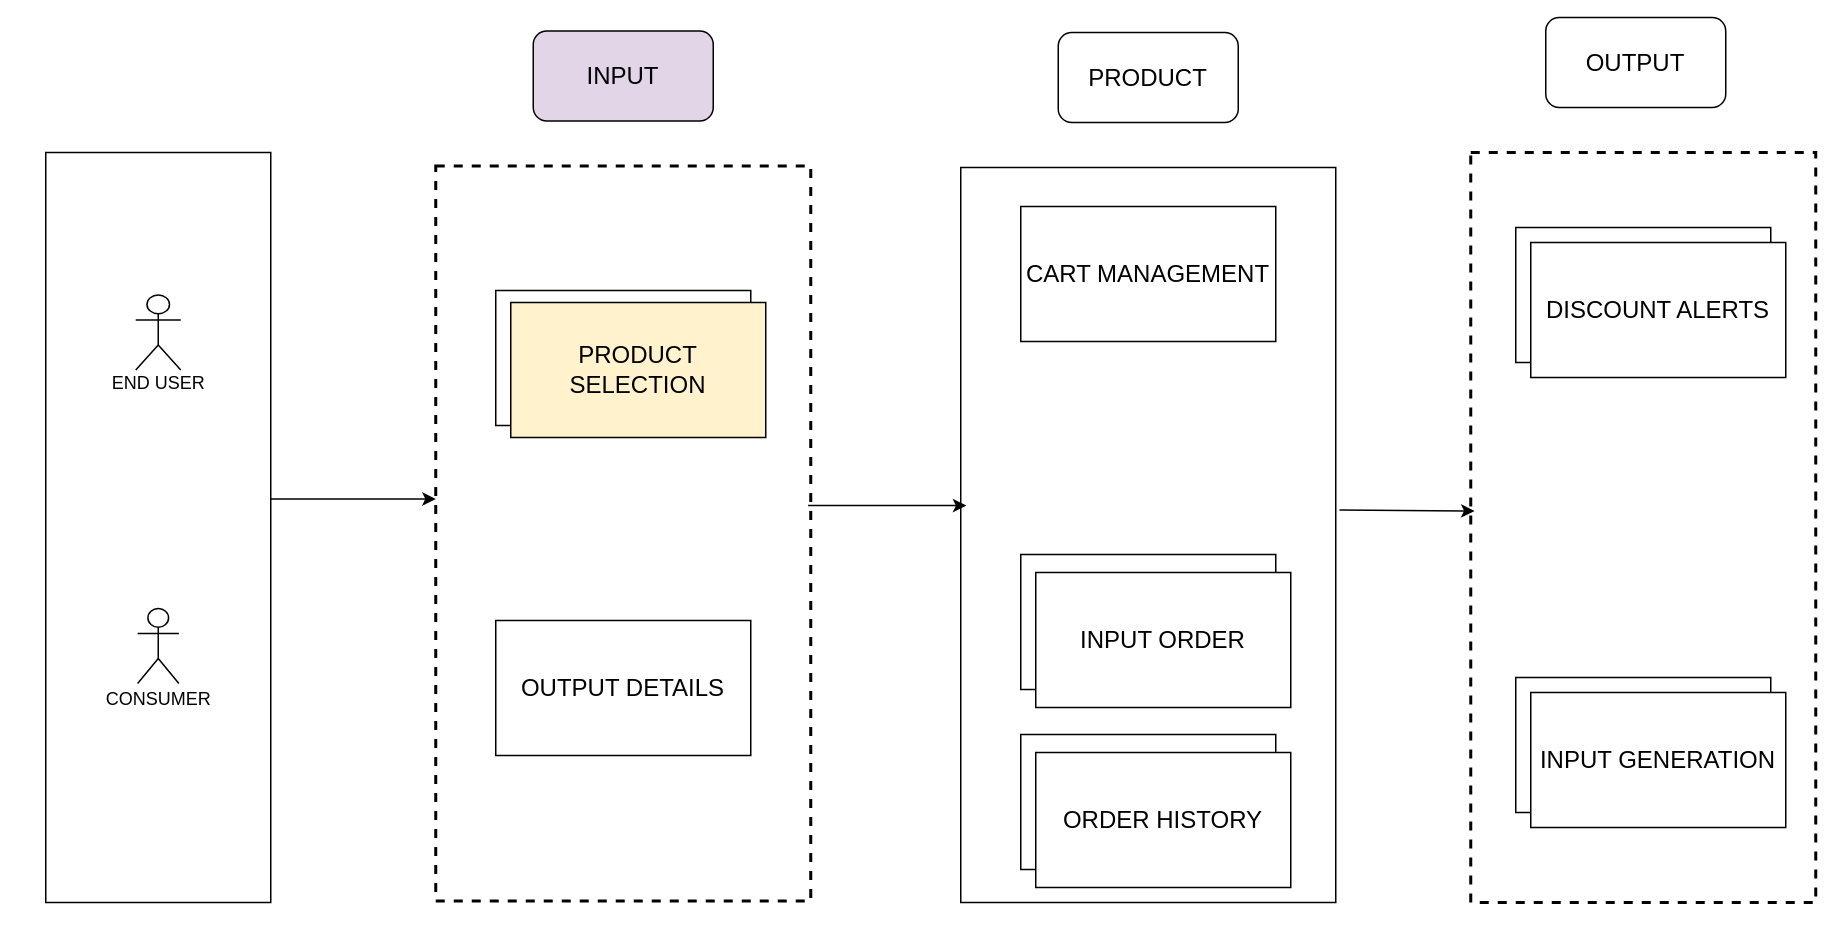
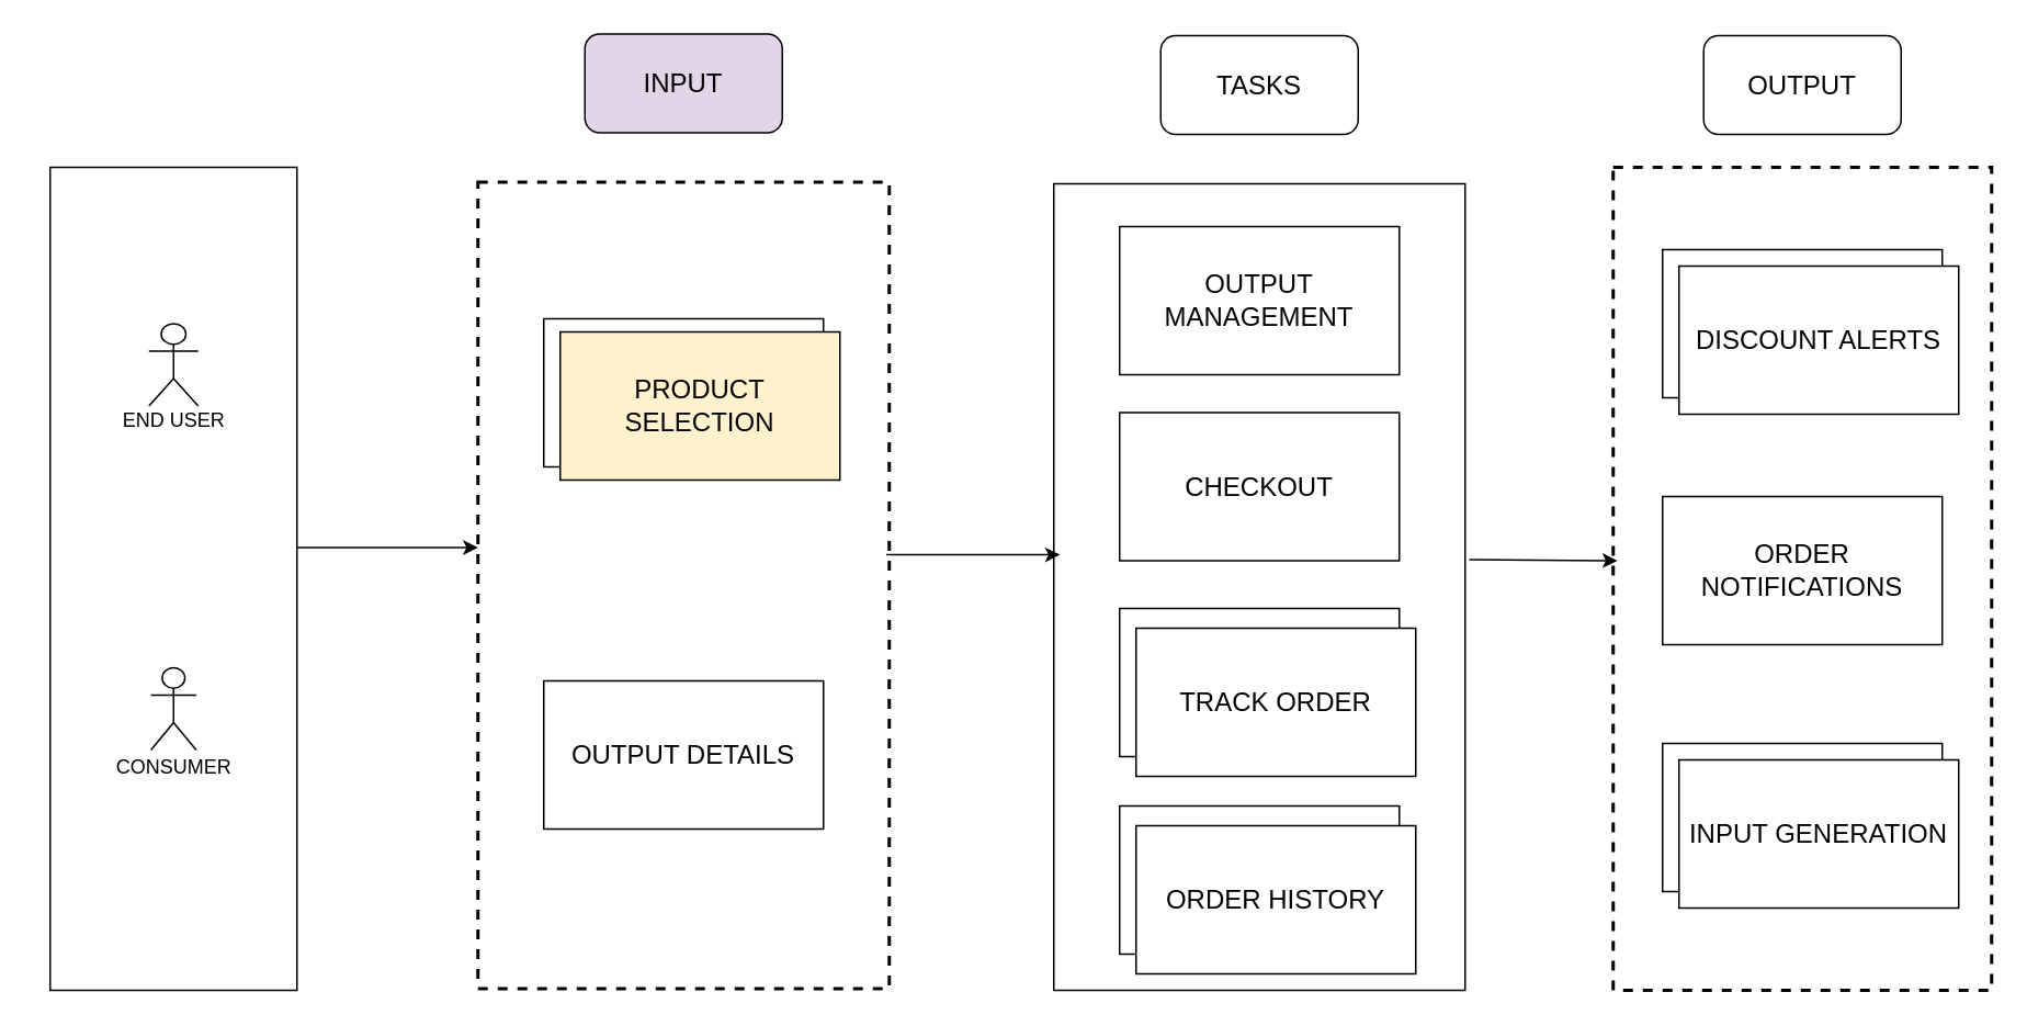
  <mxCell id="0" />
  <mxCell id="1" parent="0" />
  <mxCell id="2" value="" style="group;movable=1;resizable=1;rotatable=1;deletable=1;editable=1;locked=0;connectable=1;" parent="1" vertex="1" connectable="0"><mxGeometry x="20" y="21" width="170" height="580" as="geometry" /></mxCell>
  <mxCell id="3" value="" style="rounded=0;whiteSpace=wrap;html=1;movable=1;resizable=1;rotatable=1;deletable=1;editable=1;locked=0;connectable=1;" parent="2" vertex="1"><mxGeometry x="10" y="80" width="150" height="500" as="geometry" /></mxCell>
  <mxCell id="4" value="END USER" style="text;html=1;align=center;verticalAlign=middle;resizable=1;points=[];autosize=1;strokeColor=none;fillColor=none;movable=1;rotatable=1;deletable=1;editable=1;locked=0;connectable=1;" parent="2" vertex="1"><mxGeometry x="40" y="219" width="90" height="30" as="geometry" /></mxCell>
  <mxCell id="5" value="CONSUMER" style="text;html=1;align=center;verticalAlign=middle;resizable=1;points=[];autosize=1;strokeColor=none;fillColor=none;movable=1;rotatable=1;deletable=1;editable=1;locked=0;connectable=1;" parent="2" vertex="1"><mxGeometry x="40" y="430" width="90" height="30" as="geometry" /></mxCell>
  <mxCell id="6" value="" style="shape=umlActor;verticalLabelPosition=bottom;verticalAlign=top;html=1;outlineConnect=0;" parent="2" vertex="1"><mxGeometry x="71.25" y="384" width="27.5" height="50" as="geometry" /></mxCell>
  <mxCell id="7" value="" style="shape=umlActor;verticalLabelPosition=bottom;verticalAlign=top;html=1;outlineConnect=0;" parent="2" vertex="1"><mxGeometry x="70" y="175" width="30" height="50" as="geometry" /></mxCell>
  <mxCell id="8" value="" style="group;fontSize=16;" parent="1" vertex="1" connectable="0"><mxGeometry x="290" y="20" width="250" height="580" as="geometry" /></mxCell>
  <mxCell id="9" value="INPUT" style="rounded=1;whiteSpace=wrap;html=1;fontSize=16;fillColor=#e1d5e7;" parent="8" vertex="1"><mxGeometry x="65" width="120" height="60" as="geometry" /></mxCell>
  <mxCell id="10" value="" style="html=1;dashed=1;whiteSpace=wrap;strokeWidth=2;fontSize=16;" parent="8" vertex="1"><mxGeometry y="90" width="250" height="490" as="geometry" /></mxCell>
  <mxCell id="11" value="" style="rounded=0;whiteSpace=wrap;html=1;fontSize=16;" parent="8" vertex="1"><mxGeometry x="40" y="173" width="170" height="90" as="geometry" /></mxCell>
  <mxCell id="12" value="OUTPUT DETAILS" style="rounded=0;whiteSpace=wrap;html=1;fontSize=16;" parent="8" vertex="1"><mxGeometry x="40" y="393" width="170" height="90" as="geometry" /></mxCell>
  <mxCell id="13" value="PRODUCT SELECTION" style="rounded=0;whiteSpace=wrap;html=1;fontSize=16;fillColor=#fff2cc;" vertex="1" parent="8"><mxGeometry x="50" y="181" width="170" height="90" as="geometry" /></mxCell>
  <mxCell id="14" value="" style="group;fontSize=16;" parent="1" vertex="1" connectable="0"><mxGeometry x="640" y="21" width="250" height="580" as="geometry" /></mxCell>
- <mxCell id="15" value="PRODUCT" style="rounded=1;whiteSpace=wrap;html=1;fontSize=16;" parent="14" vertex="1"><mxGeometry x="65" width="120" height="60" as="geometry" /></mxCell>
+ <mxCell id="15" value="TASKS" style="rounded=1;whiteSpace=wrap;html=1;fontSize=16;" parent="14" vertex="1"><mxGeometry x="65" width="120" height="60" as="geometry" /></mxCell>
  <mxCell id="16" value="" style="html=1;whiteSpace=wrap;strokeWidth=1;fontSize=16;" parent="14" vertex="1"><mxGeometry y="90" width="250" height="490" as="geometry" /></mxCell>
- <mxCell id="17" value="CART MANAGEMENT" style="rounded=0;whiteSpace=wrap;html=1;fontSize=16;" parent="14" vertex="1"><mxGeometry x="40" y="116" width="170" height="90" as="geometry" /></mxCell>
+ <mxCell id="17" value="OUTPUT MANAGEMENT" style="rounded=0;whiteSpace=wrap;html=1;fontSize=16;" parent="14" vertex="1"><mxGeometry x="40" y="116" width="170" height="90" as="geometry" /></mxCell>
+ <mxCell id="18" value="CHECKOUT" style="rounded=0;whiteSpace=wrap;html=1;fontSize=16;" parent="14" vertex="1"><mxGeometry x="40" y="229" width="170" height="90" as="geometry" /></mxCell>
  <mxCell id="19" value="" style="rounded=0;whiteSpace=wrap;html=1;fontSize=16;" parent="14" vertex="1"><mxGeometry x="40" y="468" width="170" height="90" as="geometry" /></mxCell>
  <mxCell id="20" value="" style="rounded=0;whiteSpace=wrap;html=1;fontSize=16;" parent="14" vertex="1"><mxGeometry x="40" y="348" width="170" height="90" as="geometry" /></mxCell>
- <mxCell id="21" value="INPUT ORDER" style="rounded=0;whiteSpace=wrap;html=1;fontSize=16;" vertex="1" parent="14"><mxGeometry x="50" y="360" width="170" height="90" as="geometry" /></mxCell>
+ <mxCell id="21" value="TRACK ORDER" style="rounded=0;whiteSpace=wrap;html=1;fontSize=16;" vertex="1" parent="14"><mxGeometry x="50" y="360" width="170" height="90" as="geometry" /></mxCell>
  <mxCell id="22" value="ORDER HISTORY" style="rounded=0;whiteSpace=wrap;html=1;fontSize=16;" vertex="1" parent="14"><mxGeometry x="50" y="480" width="170" height="90" as="geometry" /></mxCell>
  <mxCell id="23" value="" style="rounded=0;whiteSpace=wrap;html=1;dashed=1;strokeWidth=2;fontSize=16;" parent="1" vertex="1"><mxGeometry x="980" y="101" width="230" height="500" as="geometry" /></mxCell>
- <mxCell id="24" value="OUTPUT" style="rounded=1;whiteSpace=wrap;html=1;fontSize=16;" parent="1" vertex="1"><mxGeometry x="1030" y="11" width="120" height="60" as="geometry" /></mxCell>
+ <mxCell id="24" value="OUTPUT" style="rounded=1;whiteSpace=wrap;html=1;fontSize=16;" parent="1" vertex="1"><mxGeometry x="1035" y="21" width="120" height="60" as="geometry" /></mxCell>
  <mxCell id="25" value="" style="rounded=0;whiteSpace=wrap;html=1;fontSize=16;" parent="1" vertex="1"><mxGeometry x="1010" y="151" width="170" height="90" as="geometry" /></mxCell>
+ <mxCell id="26" value="ORDER NOTIFICATIONS" style="rounded=0;whiteSpace=wrap;html=1;fontSize=16;" parent="1" vertex="1"><mxGeometry x="1010" y="301" width="170" height="90" as="geometry" /></mxCell>
  <mxCell id="27" value="" style="rounded=0;whiteSpace=wrap;html=1;fontSize=16;" parent="1" vertex="1"><mxGeometry x="1010" y="451" width="170" height="90" as="geometry" /></mxCell>
  <mxCell id="28" value="" style="endArrow=classic;html=1;rounded=0;exitX=0.998;exitY=0.462;exitDx=0;exitDy=0;exitPerimeter=0;entryX=0;entryY=0.453;entryDx=0;entryDy=0;entryPerimeter=0;" parent="1" source="3" target="10" edge="1"><mxGeometry width="50" height="50" relative="1" as="geometry"><mxPoint x="170" y="601" as="sourcePoint" /><mxPoint x="220" y="551" as="targetPoint" /></mxGeometry></mxCell>
  <mxCell id="29" value="" style="endArrow=classic;html=1;rounded=0;exitX=0.993;exitY=0.462;exitDx=0;exitDy=0;exitPerimeter=0;entryX=0.015;entryY=0.46;entryDx=0;entryDy=0;entryPerimeter=0;fontSize=16;" parent="1" source="10" target="16" edge="1"><mxGeometry width="50" height="50" relative="1" as="geometry"><mxPoint x="590" y="541" as="sourcePoint" /><mxPoint x="640" y="491" as="targetPoint" /></mxGeometry></mxCell>
  <mxCell id="30" value="" style="endArrow=classic;html=1;rounded=0;exitX=1.01;exitY=0.466;exitDx=0;exitDy=0;exitPerimeter=0;fontSize=16;entryX=0.011;entryY=0.478;entryDx=0;entryDy=0;entryPerimeter=0;" parent="1" source="16" target="23" edge="1"><mxGeometry width="50" height="50" relative="1" as="geometry"><mxPoint x="850" y="541" as="sourcePoint" /><mxPoint x="980" y="341" as="targetPoint" /></mxGeometry></mxCell>
  <mxCell id="31" value="DISCOUNT ALERTS" style="rounded=0;whiteSpace=wrap;html=1;fontSize=16;" parent="1" vertex="1"><mxGeometry x="1020" y="161" width="170" height="90" as="geometry" /></mxCell>
  <mxCell id="32" value="INPUT GENERATION" style="rounded=0;whiteSpace=wrap;html=1;fontSize=16;" parent="1" vertex="1"><mxGeometry x="1020" y="461" width="170" height="90" as="geometry" /></mxCell>
